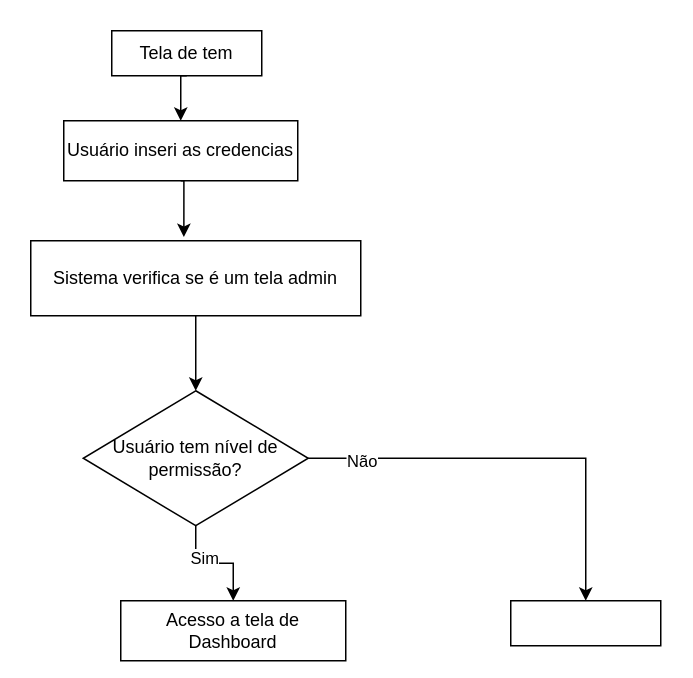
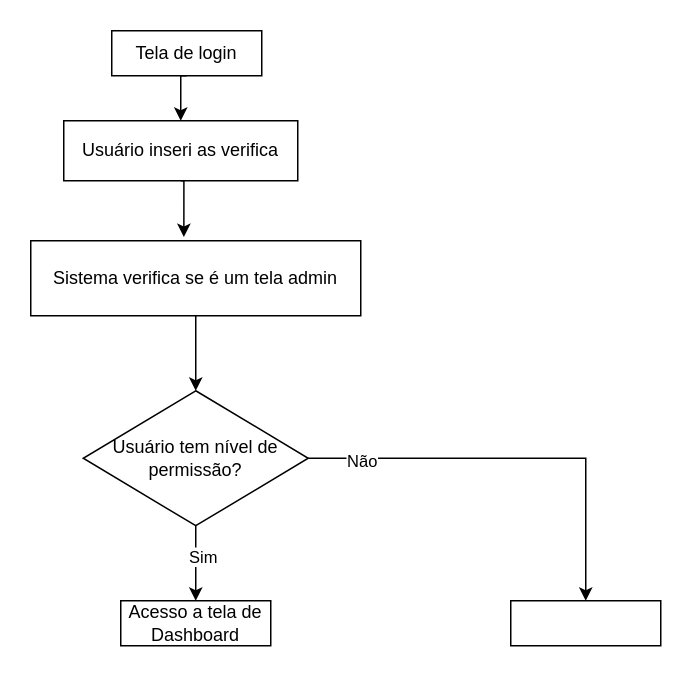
  <mxCell id="0" />
  <mxCell id="1" parent="0" />
  <mxCell id="2" style="edgeStyle=orthogonalEdgeStyle;rounded=0;orthogonalLoop=1;jettySize=auto;html=1;exitX=0.5;exitY=1;exitDx=0;exitDy=0;entryX=0.5;entryY=0;entryDx=0;entryDy=0;" edge="1" parent="1" source="3" target="4"><mxGeometry relative="1" as="geometry" /></mxCell>
- <mxCell id="3" value="Tela de tem" style="html=1;dashed=0;whiteSpace=wrap;" vertex="1" parent="1"><mxGeometry x="74" y="20" width="100" height="30" as="geometry" /></mxCell>
- <mxCell id="4" value="Usuário inseri as credencias" style="html=1;dashed=0;whiteSpace=wrap;" vertex="1" parent="1"><mxGeometry x="42" y="80" width="156" height="40" as="geometry" /></mxCell>
+ <mxCell id="3" value="Tela de login" style="html=1;dashed=0;whiteSpace=wrap;" vertex="1" parent="1"><mxGeometry x="74" y="20" width="100" height="30" as="geometry" /></mxCell>
+ <mxCell id="4" value="Usuário inseri as verifica" style="html=1;dashed=0;whiteSpace=wrap;" vertex="1" parent="1"><mxGeometry x="42" y="80" width="156" height="40" as="geometry" /></mxCell>
  <mxCell id="5" style="edgeStyle=orthogonalEdgeStyle;rounded=0;orthogonalLoop=1;jettySize=auto;html=1;exitX=0.5;exitY=1;exitDx=0;exitDy=0;entryX=0.5;entryY=0;entryDx=0;entryDy=0;" edge="1" parent="1" source="6" target="11"><mxGeometry relative="1" as="geometry" /></mxCell>
  <mxCell id="6" value="Sistema verifica se é um tela admin" style="html=1;dashed=0;whiteSpace=wrap;" vertex="1" parent="1"><mxGeometry x="20" y="160" width="220" height="50" as="geometry" /></mxCell>
  <mxCell id="7" style="edgeStyle=orthogonalEdgeStyle;rounded=0;orthogonalLoop=1;jettySize=auto;html=1;entryX=0.5;entryY=0;entryDx=0;entryDy=0;" edge="1" parent="1" source="11" target="14"><mxGeometry relative="1" as="geometry"><mxPoint x="390" y="305" as="targetPoint" /></mxGeometry></mxCell>
  <mxCell id="8" value="Não" style="edgeLabel;html=1;align=center;verticalAlign=middle;resizable=0;points=[];" vertex="1" connectable="0" parent="7"><mxGeometry x="-0.752" y="-1" relative="1" as="geometry"><mxPoint as="offset" /></mxGeometry></mxCell>
  <mxCell id="9" style="edgeStyle=orthogonalEdgeStyle;rounded=0;orthogonalLoop=1;jettySize=auto;html=1;exitX=0.5;exitY=1;exitDx=0;exitDy=0;" edge="1" parent="1" source="11" target="13"><mxGeometry relative="1" as="geometry" /></mxCell>
  <mxCell id="10" value="Sim" style="edgeLabel;html=1;align=center;verticalAlign=middle;resizable=0;points=[];" vertex="1" connectable="0" parent="9"><mxGeometry x="-0.2" y="4" relative="1" as="geometry"><mxPoint as="offset" /></mxGeometry></mxCell>
  <mxCell id="11" value="Usuário tem nível de permissão?" style="shape=rhombus;html=1;dashed=0;whiteSpace=wrap;perimeter=rhombusPerimeter;" vertex="1" parent="1"><mxGeometry x="55" y="260" width="150" height="90" as="geometry" /></mxCell>
  <mxCell id="12" style="edgeStyle=orthogonalEdgeStyle;rounded=0;orthogonalLoop=1;jettySize=auto;html=1;exitX=0.5;exitY=1;exitDx=0;exitDy=0;entryX=0.464;entryY=-0.05;entryDx=0;entryDy=0;entryPerimeter=0;" edge="1" parent="1" source="4" target="6"><mxGeometry relative="1" as="geometry" /></mxCell>
- <mxCell id="13" value="Acesso a tela de Dashboard" style="html=1;dashed=0;whiteSpace=wrap;" vertex="1" parent="1"><mxGeometry x="80" y="400" width="150" height="40" as="geometry" /></mxCell>
+ <mxCell id="13" value="Acesso a tela de Dashboard" style="html=1;dashed=0;whiteSpace=wrap;" vertex="1" parent="1"><mxGeometry x="80" y="400" width="100" height="30" as="geometry" /></mxCell>
  <mxCell id="14" value="" style="html=1;dashed=0;whiteSpace=wrap;" vertex="1" parent="1"><mxGeometry x="340" y="400" width="100" height="30" as="geometry" /></mxCell>
